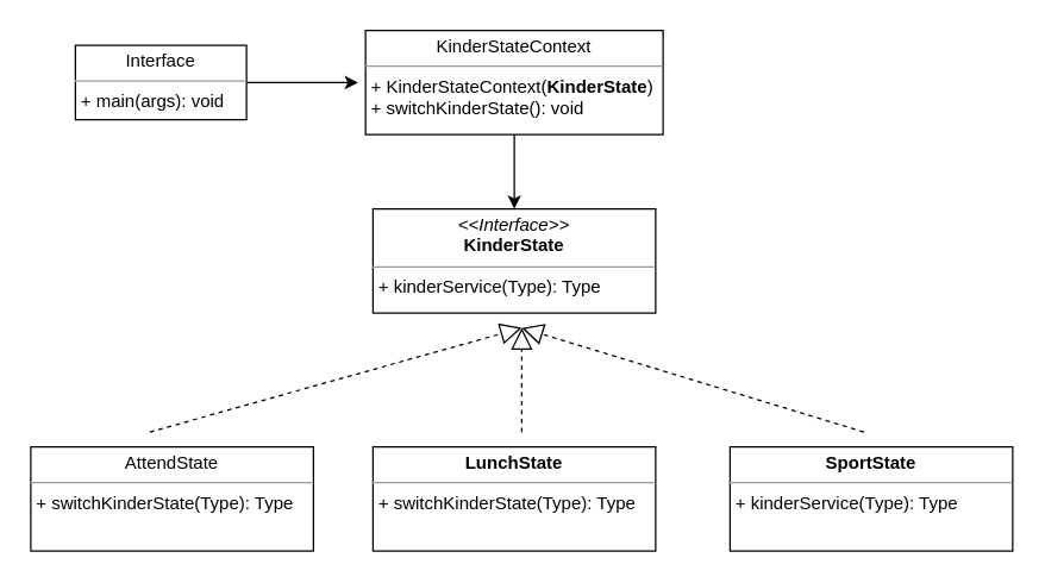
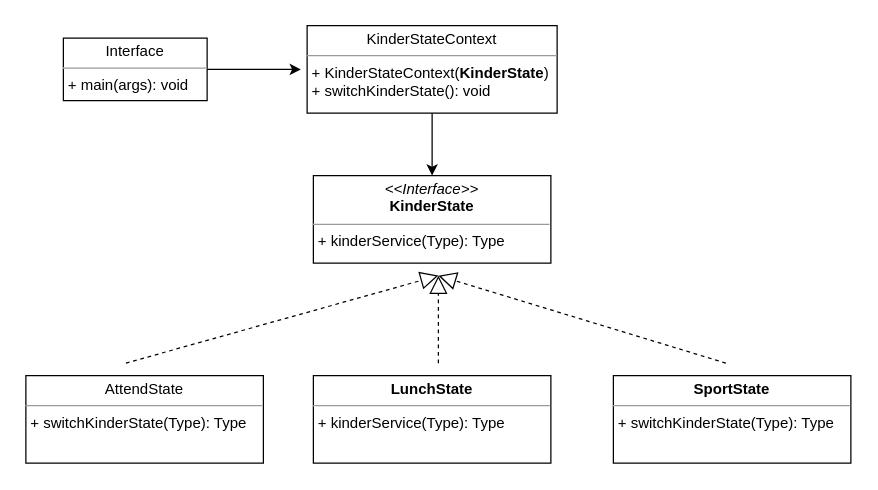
  <mxCell id="0" />
  <mxCell id="1" parent="0" />
  <mxCell id="2" value="&lt;p style=&quot;margin: 0px ; margin-top: 4px ; text-align: center&quot;&gt;&lt;i&gt;&amp;lt;&amp;lt;Interface&amp;gt;&amp;gt;&lt;/i&gt;&lt;br&gt;&lt;b&gt;KinderState&lt;/b&gt;&lt;/p&gt;&lt;hr size=&quot;1&quot;&gt;&lt;p style=&quot;margin: 0px ; margin-left: 4px&quot;&gt;+ kinderService(Type): Type&lt;br&gt;&lt;/p&gt;" style="verticalAlign=top;align=left;overflow=fill;fontSize=12;fontFamily=Helvetica;html=1;" vertex="1" parent="1"><mxGeometry x="250" y="140" width="190" height="70" as="geometry" /></mxCell>
  <mxCell id="3" value="&lt;p style=&quot;margin: 0px ; margin-top: 4px ; text-align: center&quot;&gt;AttendState&lt;br&gt;&lt;/p&gt;&lt;hr size=&quot;1&quot;&gt;&lt;p style=&quot;margin: 0px ; margin-left: 4px&quot;&gt;+ switchKinderState(Type): Type&lt;br&gt;&lt;/p&gt;" style="verticalAlign=top;align=left;overflow=fill;fontSize=12;fontFamily=Helvetica;html=1;" vertex="1" parent="1"><mxGeometry x="20" y="300" width="190" height="70" as="geometry" /></mxCell>
- <mxCell id="4" value="&lt;p style=&quot;margin: 0px ; margin-top: 4px ; text-align: center&quot;&gt;&lt;b&gt;LunchState&lt;/b&gt;&lt;/p&gt;&lt;hr size=&quot;1&quot;&gt;&lt;p style=&quot;margin: 0px ; margin-left: 4px&quot;&gt;+ switchKinderState(Type): Type&lt;br&gt;&lt;/p&gt;" style="verticalAlign=top;align=left;overflow=fill;fontSize=12;fontFamily=Helvetica;html=1;" vertex="1" parent="1"><mxGeometry x="250" y="300" width="190" height="70" as="geometry" /></mxCell>
- <mxCell id="5" value="&lt;p style=&quot;margin: 0px ; margin-top: 4px ; text-align: center&quot;&gt;&lt;b&gt;SportState&lt;/b&gt;&lt;/p&gt;&lt;hr size=&quot;1&quot;&gt;&lt;p style=&quot;margin: 0px ; margin-left: 4px&quot;&gt;+ kinderService(Type): Type&lt;br&gt;&lt;/p&gt;" style="verticalAlign=top;align=left;overflow=fill;fontSize=12;fontFamily=Helvetica;html=1;" vertex="1" parent="1"><mxGeometry x="490" y="300" width="190" height="70" as="geometry" /></mxCell>
+ <mxCell id="4" value="&lt;p style=&quot;margin: 0px ; margin-top: 4px ; text-align: center&quot;&gt;&lt;b&gt;LunchState&lt;/b&gt;&lt;/p&gt;&lt;hr size=&quot;1&quot;&gt;&lt;p style=&quot;margin: 0px ; margin-left: 4px&quot;&gt;+ kinderService(Type): Type&lt;br&gt;&lt;/p&gt;" style="verticalAlign=top;align=left;overflow=fill;fontSize=12;fontFamily=Helvetica;html=1;" vertex="1" parent="1"><mxGeometry x="250" y="300" width="190" height="70" as="geometry" /></mxCell>
+ <mxCell id="5" value="&lt;p style=&quot;margin: 0px ; margin-top: 4px ; text-align: center&quot;&gt;&lt;b&gt;SportState&lt;/b&gt;&lt;/p&gt;&lt;hr size=&quot;1&quot;&gt;&lt;p style=&quot;margin: 0px ; margin-left: 4px&quot;&gt;+ switchKinderState(Type): Type&lt;br&gt;&lt;/p&gt;" style="verticalAlign=top;align=left;overflow=fill;fontSize=12;fontFamily=Helvetica;html=1;" vertex="1" parent="1"><mxGeometry x="490" y="300" width="190" height="70" as="geometry" /></mxCell>
  <mxCell id="6" value="" style="endArrow=block;dashed=1;endFill=0;endSize=12;html=1;" edge="1" parent="1"><mxGeometry width="160" relative="1" as="geometry"><mxPoint x="100" y="290" as="sourcePoint" /><mxPoint x="350" y="220" as="targetPoint" /></mxGeometry></mxCell>
  <mxCell id="7" value="" style="endArrow=block;dashed=1;endFill=0;endSize=12;html=1;" edge="1" parent="1"><mxGeometry width="160" relative="1" as="geometry"><mxPoint x="350" y="290" as="sourcePoint" /><mxPoint x="350" y="220" as="targetPoint" /></mxGeometry></mxCell>
  <mxCell id="8" value="" style="endArrow=block;dashed=1;endFill=0;endSize=12;html=1;" edge="1" parent="1"><mxGeometry width="160" relative="1" as="geometry"><mxPoint x="580" y="290" as="sourcePoint" /><mxPoint x="350" y="220" as="targetPoint" /></mxGeometry></mxCell>
  <mxCell id="9" style="edgeStyle=orthogonalEdgeStyle;rounded=0;orthogonalLoop=1;jettySize=auto;html=1;" edge="1" parent="1" source="10"><mxGeometry relative="1" as="geometry"><mxPoint x="345" y="140" as="targetPoint" /></mxGeometry></mxCell>
  <mxCell id="10" value="&lt;p style=&quot;margin: 0px ; margin-top: 4px ; text-align: center&quot;&gt;KinderStateContext&lt;br&gt;&lt;/p&gt;&lt;hr size=&quot;1&quot;&gt;&lt;p style=&quot;margin: 0px ; margin-left: 4px&quot;&gt;+&amp;nbsp;&lt;span style=&quot;text-align: center&quot;&gt;KinderStateContext&lt;/span&gt;(&lt;b style=&quot;text-align: center&quot;&gt;KinderState&lt;/b&gt;)&lt;br&gt;&lt;/p&gt;&lt;p style=&quot;margin: 0px ; margin-left: 4px&quot;&gt;+ switchKinderState(): void&lt;br&gt;&lt;/p&gt;" style="verticalAlign=top;align=left;overflow=fill;fontSize=12;fontFamily=Helvetica;html=1;" vertex="1" parent="1"><mxGeometry x="245" y="20" width="200" height="70" as="geometry" /></mxCell>
  <mxCell id="11" style="edgeStyle=orthogonalEdgeStyle;rounded=0;orthogonalLoop=1;jettySize=auto;html=1;" edge="1" parent="1" source="12"><mxGeometry relative="1" as="geometry"><mxPoint x="240" y="55" as="targetPoint" /></mxGeometry></mxCell>
  <mxCell id="12" value="&lt;p style=&quot;margin: 0px ; margin-top: 4px ; text-align: center&quot;&gt;Interface&lt;/p&gt;&lt;hr size=&quot;1&quot;&gt;&lt;p style=&quot;margin: 0px ; margin-left: 4px&quot;&gt;&lt;span&gt;+ main(args): void&lt;/span&gt;&lt;br&gt;&lt;/p&gt;" style="verticalAlign=top;align=left;overflow=fill;fontSize=12;fontFamily=Helvetica;html=1;" vertex="1" parent="1"><mxGeometry x="50" y="30" width="115" height="50" as="geometry" /></mxCell>
